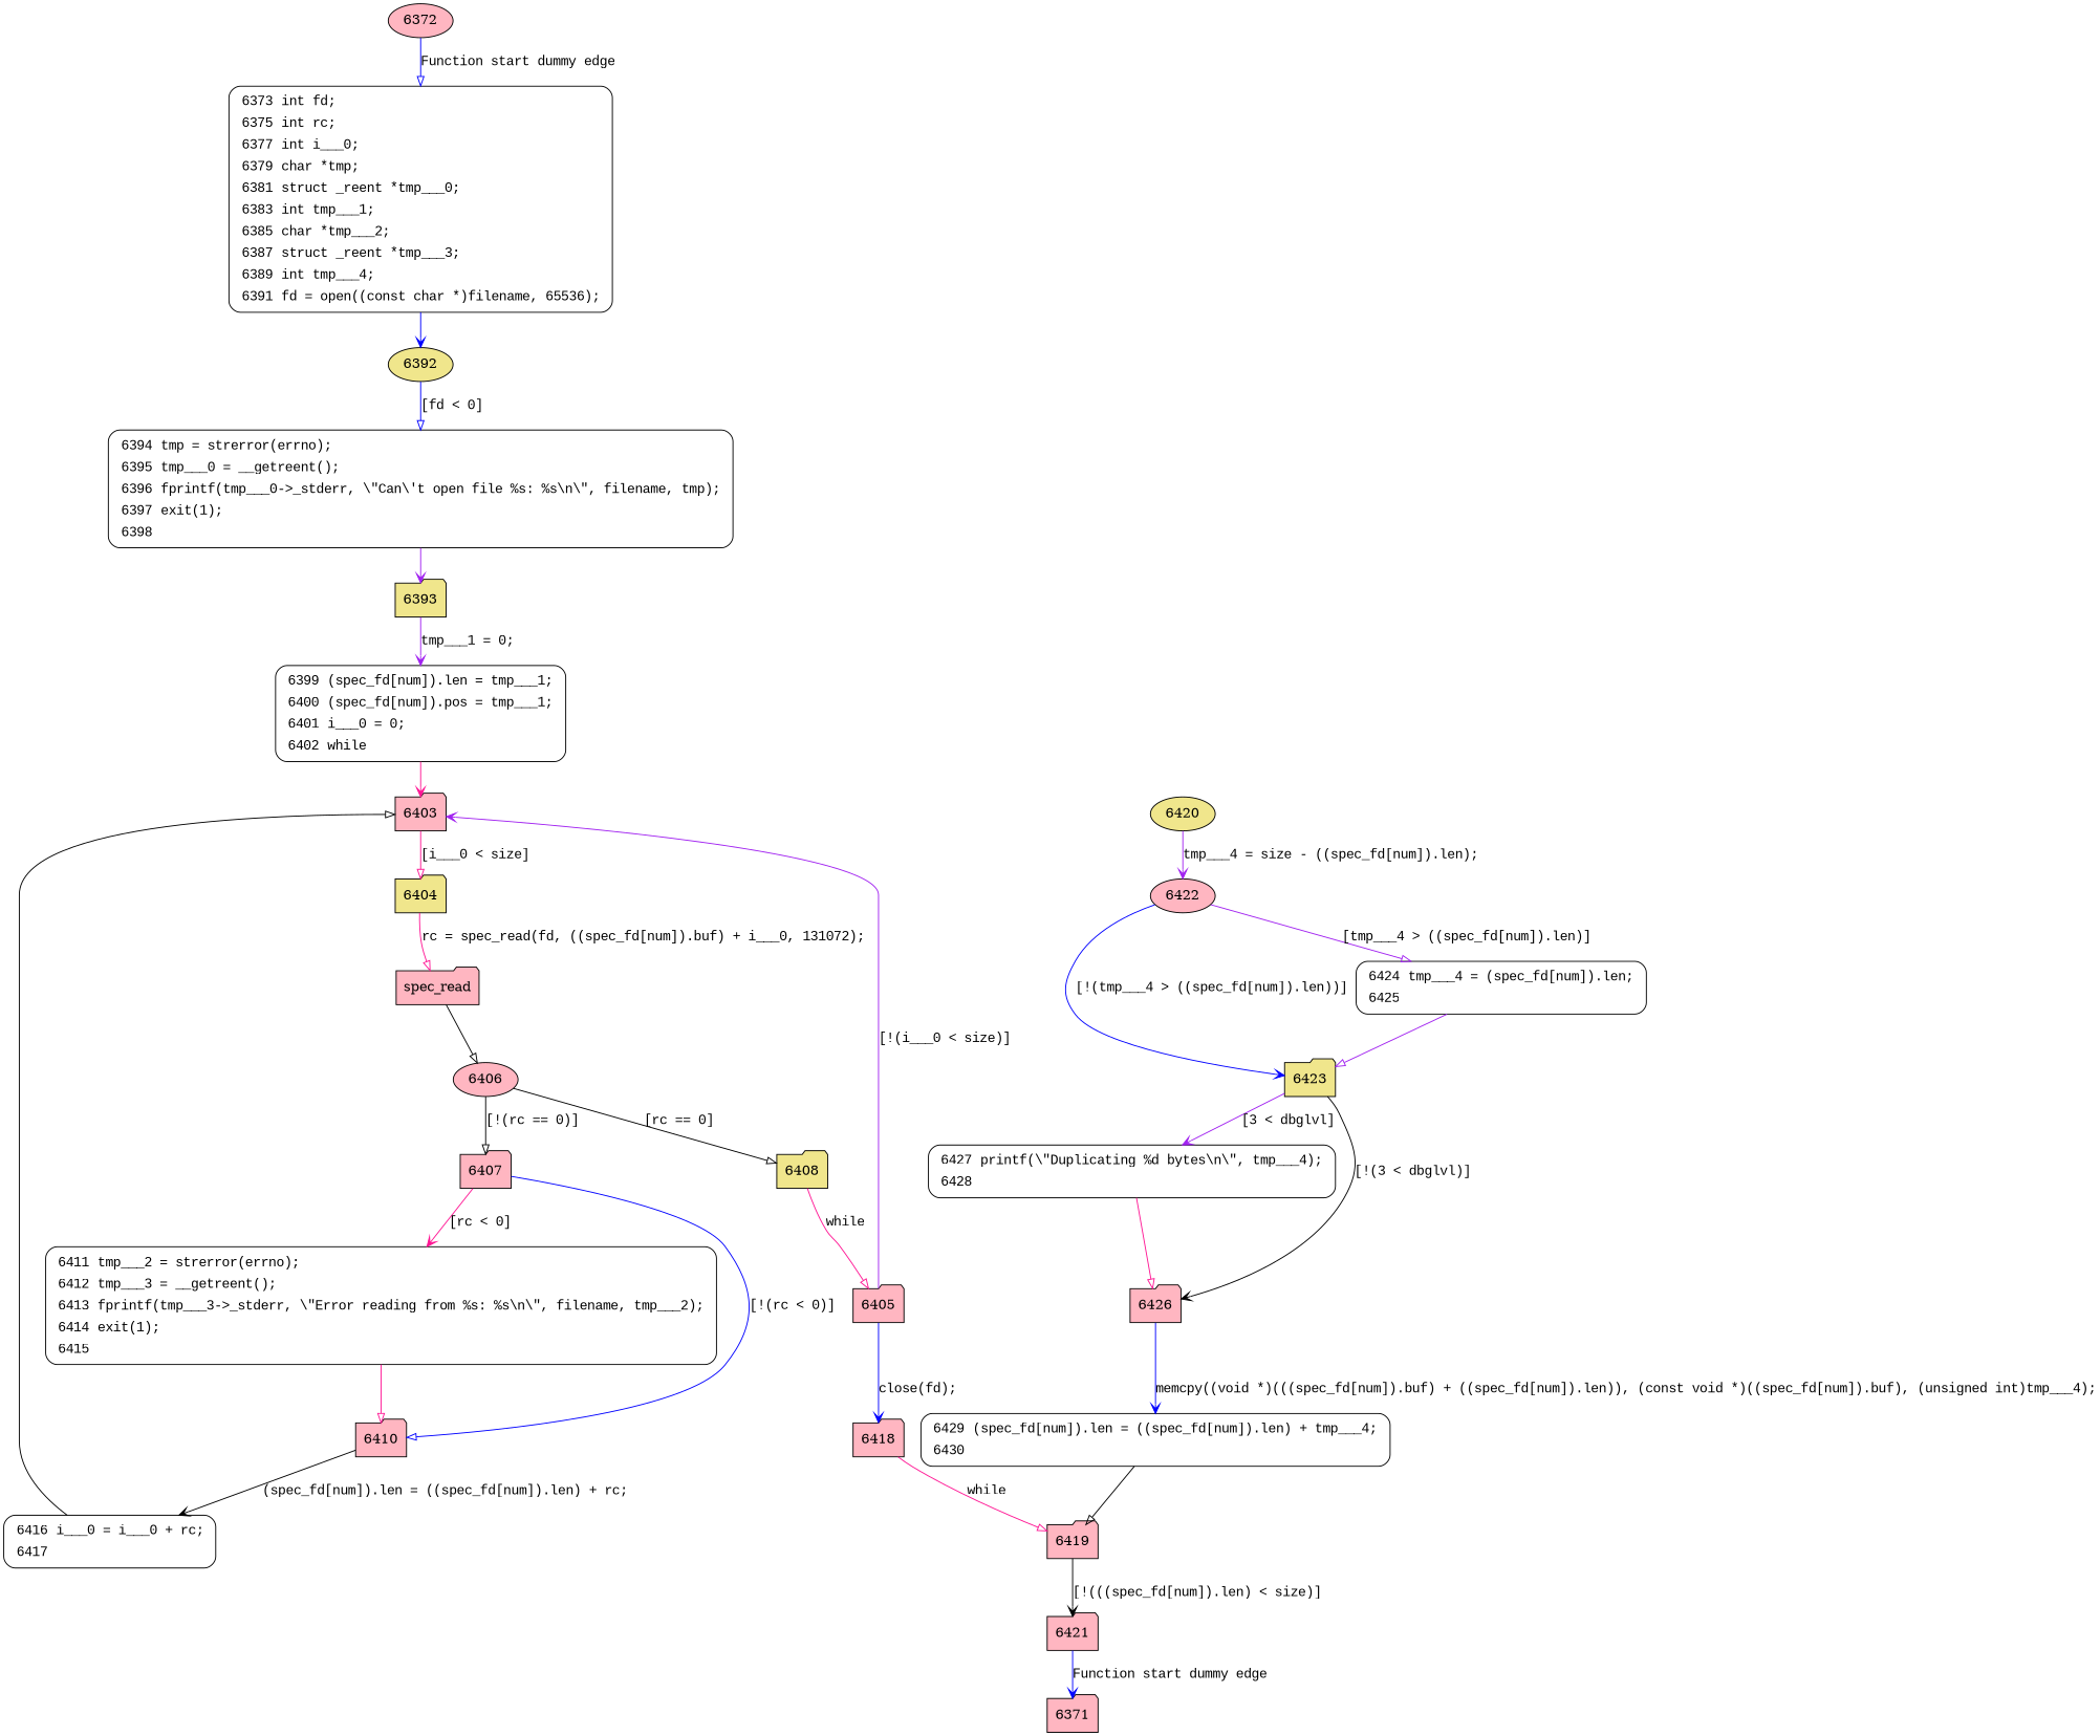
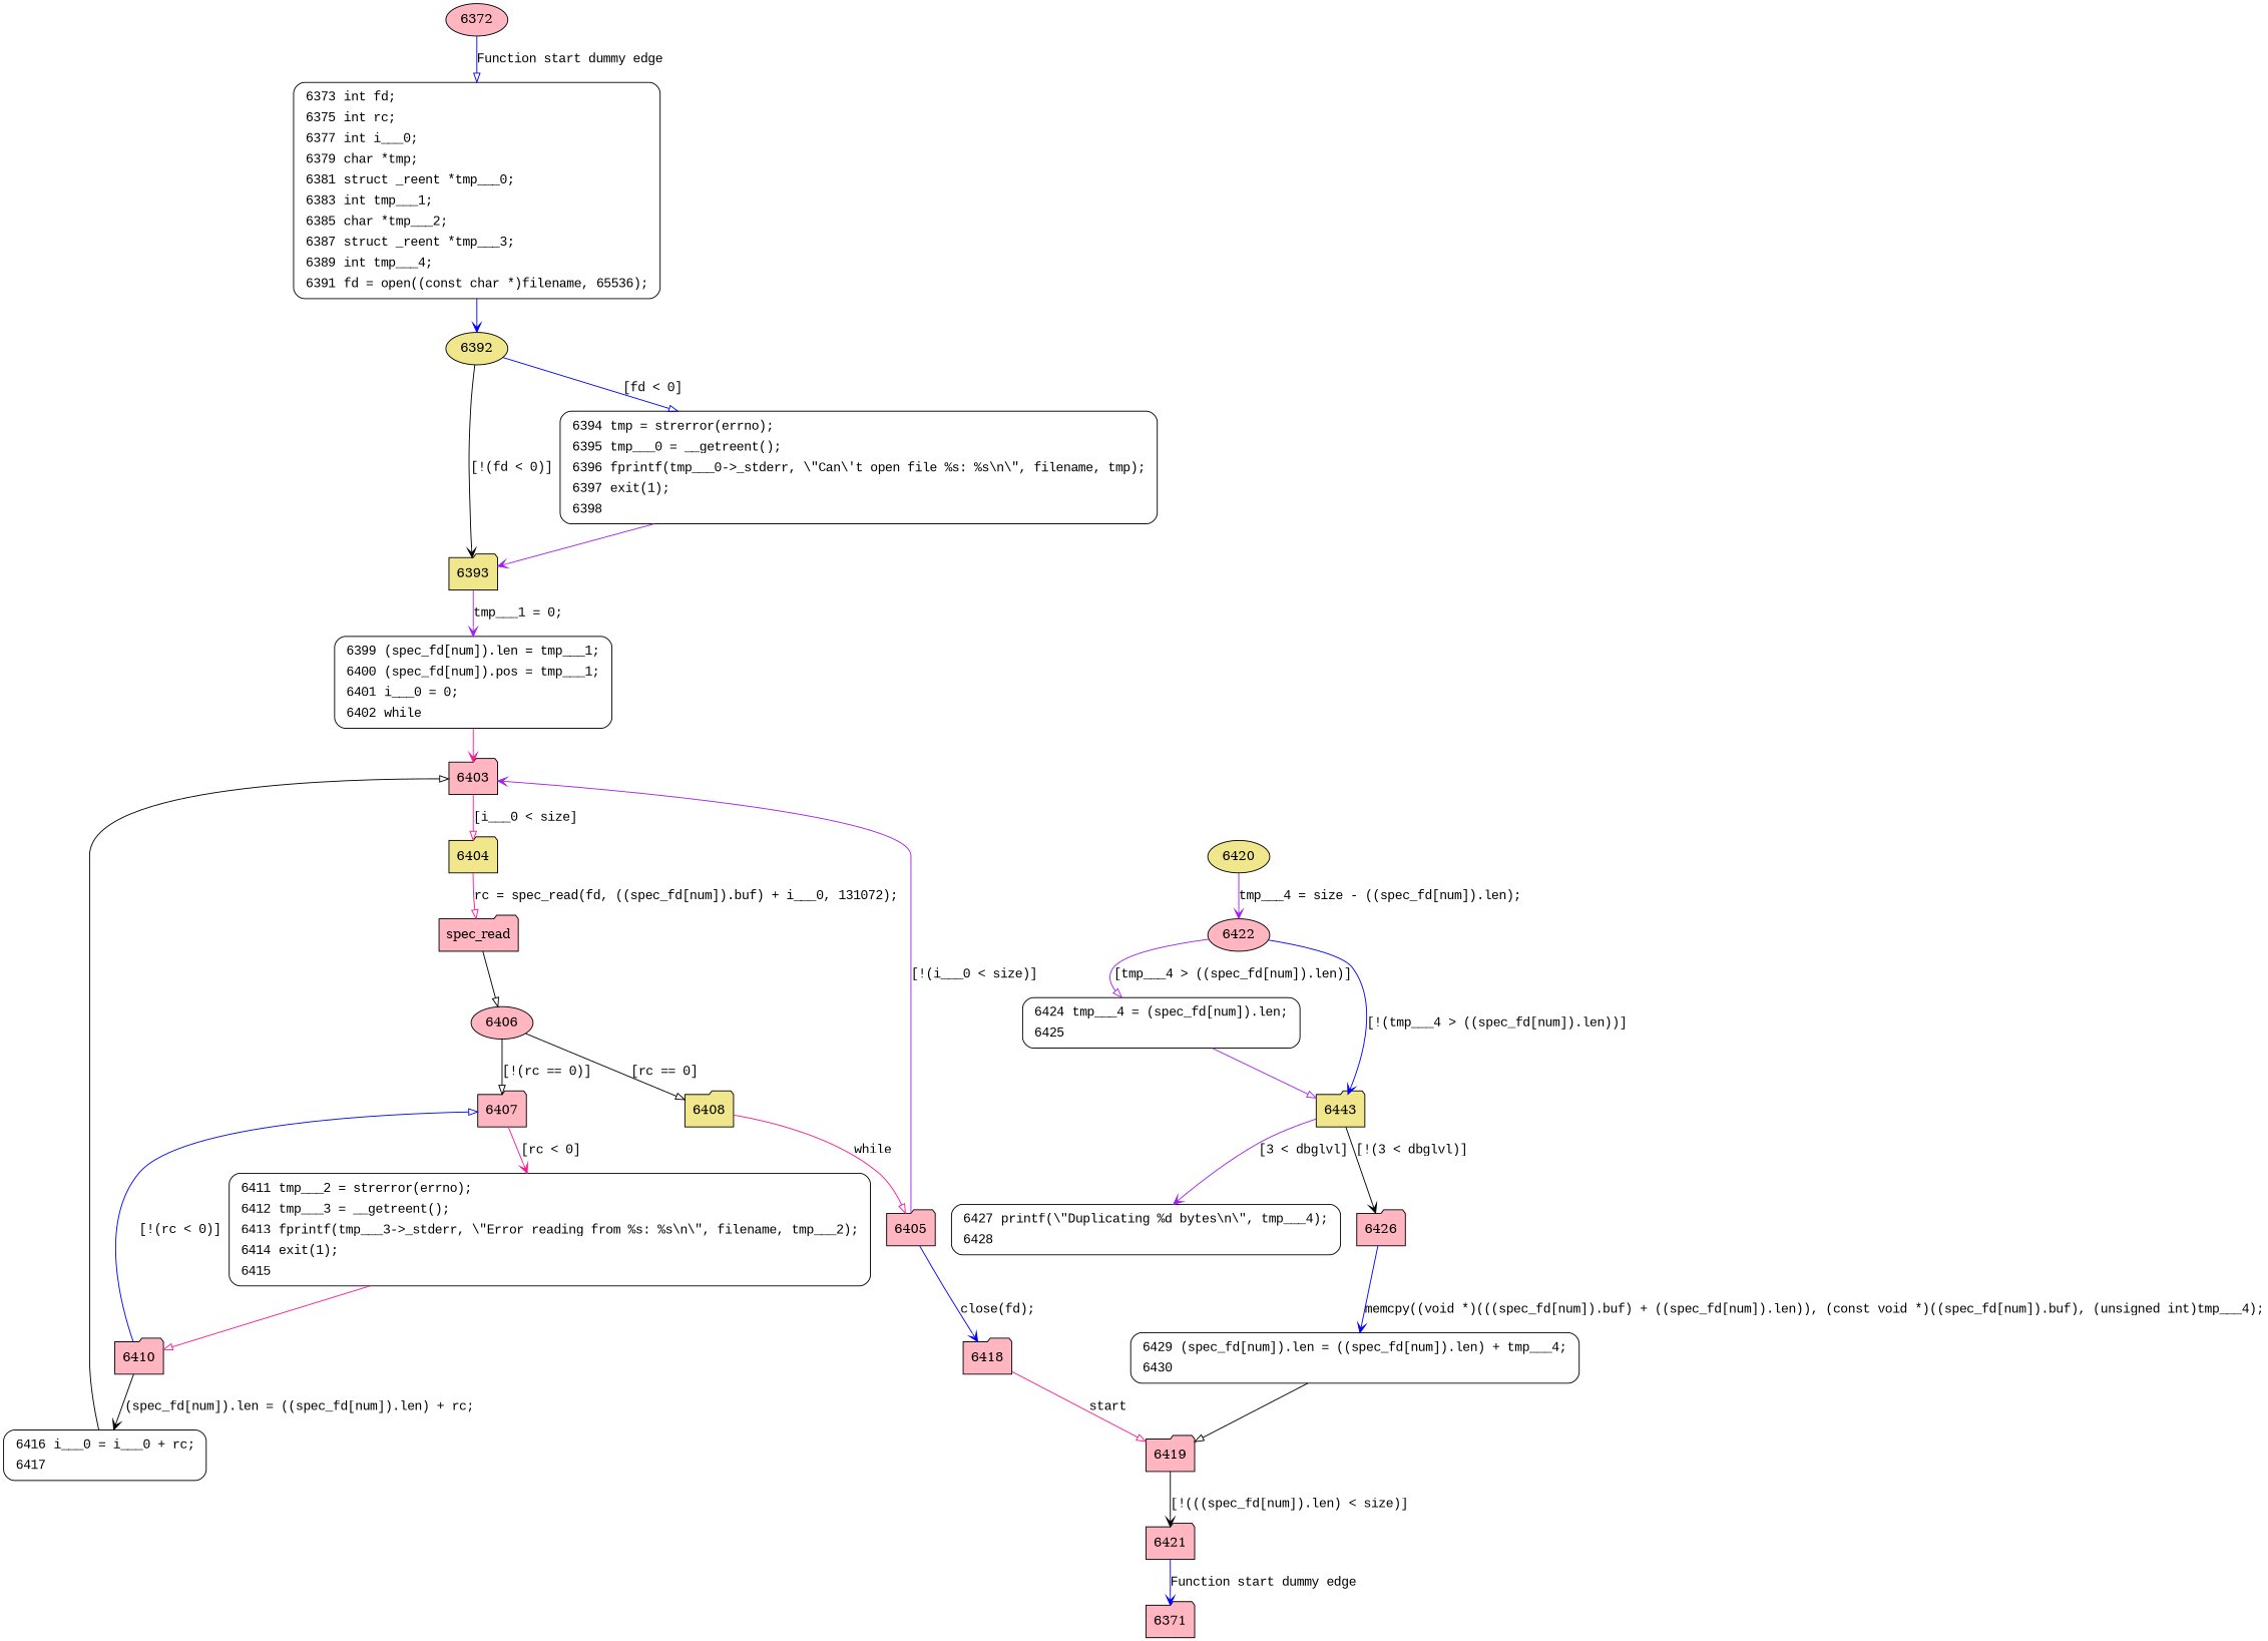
  digraph {
    node [fillcolor=lightpink shape=folder style=filled]
    edge [arrowhead=onormal color=black fontname="Courier New"]
    6372 [shape=ellipse]
    n2 [fillcolor=white fontname="Courier New" label=<<table border="0" cellborder="0" cellpadding="3" bgcolor="white"><tr><td align="right">6373</td><td align="left">int fd;</td></tr><tr><td align="right">6375</td><td align="left">int rc;</td></tr><tr><td align="right">6377</td><td align="left">int i___0;</td></tr><tr><td align="right">6379</td><td align="left">char *tmp;</td></tr><tr><td align="right">6381</td><td align="left">struct _reent *tmp___0;</td></tr><tr><td align="right">6383</td><td align="left">int tmp___1;</td></tr><tr><td align="right">6385</td><td align="left">char *tmp___2;</td></tr><tr><td align="right">6387</td><td align="left">struct _reent *tmp___3;</td></tr><tr><td align="right">6389</td><td align="left">int tmp___4;</td></tr><tr><td align="right">6391</td><td align="left">fd = open((const char *)filename, 65536);</td></tr></table>> penwidth=1 shape=Mrecord style="filled,bold"]
    6392 [fillcolor=khaki shape=ellipse]
    6393 [fillcolor=khaki]
    n5 [fillcolor=white fontname="Courier New" label=<<table border="0" cellborder="0" cellpadding="3" bgcolor="white"><tr><td align="right">6394</td><td align="left">tmp = strerror(errno);</td></tr><tr><td align="right">6395</td><td align="left">tmp___0 = __getreent();</td></tr><tr><td align="right">6396</td><td align="left">fprintf(tmp___0-&gt;_stderr, \"Can\'t open file %s: %s\n\", filename, tmp);</td></tr><tr><td align="right">6397</td><td align="left">exit(1);</td></tr><tr><td align="right">6398</td><td align="left"></td></tr></table>> penwidth=1 shape=Mrecord style="filled,bold"]
    n6 [fillcolor=white fontname="Courier New" label=<<table border="0" cellborder="0" cellpadding="3" bgcolor="white"><tr><td align="right">6399</td><td align="left">(spec_fd[num]).len = tmp___1;</td></tr><tr><td align="right">6400</td><td align="left">(spec_fd[num]).pos = tmp___1;</td></tr><tr><td align="right">6401</td><td align="left">i___0 = 0;</td></tr><tr><td align="right">6402</td><td align="left">while</td></tr></table>> penwidth=1 shape=Mrecord style="filled,bold"]
    6403
    6404 [fillcolor=khaki]
    6405
    6418
    n11 [label=spec_read]
    6419
    6406 [shape=ellipse]
    6407
    6408 [fillcolor=khaki]
    6410
    n17 [fillcolor=white fontname="Courier New" label=<<table border="0" cellborder="0" cellpadding="3" bgcolor="white"><tr><td align="right">6411</td><td align="left">tmp___2 = strerror(errno);</td></tr><tr><td align="right">6412</td><td align="left">tmp___3 = __getreent();</td></tr><tr><td align="right">6413</td><td align="left">fprintf(tmp___3-&gt;_stderr, \"Error reading from %s: %s\n\", filename, tmp___2);</td></tr><tr><td align="right">6414</td><td align="left">exit(1);</td></tr><tr><td align="right">6415</td><td align="left"></td></tr></table>> penwidth=1 shape=Mrecord style="filled,bold"]
    n18 [fillcolor=white fontname="Courier New" label=<<table border="0" cellborder="0" cellpadding="3" bgcolor="white"><tr><td align="right">6416</td><td align="left">i___0 = i___0 + rc;</td></tr><tr><td align="right">6417</td><td align="left"></td></tr></table>> penwidth=1 shape=Mrecord style="filled,bold"]
    6421
    6371
    6420 [fillcolor=khaki shape=ellipse]
    6422 [shape=ellipse]
-   6423 [fillcolor=khaki]
+   6423 [fillcolor=khaki label=6443]
    n24 [fillcolor=white fontname="Courier New" label=<<table border="0" cellborder="0" cellpadding="3" bgcolor="white"><tr><td align="right">6424</td><td align="left">tmp___4 = (spec_fd[num]).len;</td></tr><tr><td align="right">6425</td><td align="left"></td></tr></table>> penwidth=1 shape=Mrecord style="filled,bold"]
    6426
    n26 [fillcolor=white fontname="Courier New" label=<<table border="0" cellborder="0" cellpadding="3" bgcolor="white"><tr><td align="right">6427</td><td align="left">printf(\"Duplicating %d bytes\n\", tmp___4);</td></tr><tr><td align="right">6428</td><td align="left"></td></tr></table>> penwidth=1 shape=Mrecord style="filled,bold"]
    n27 [fillcolor=white fontname="Courier New" label=<<table border="0" cellborder="0" cellpadding="3" bgcolor="white"><tr><td align="right">6429</td><td align="left">(spec_fd[num]).len = ((spec_fd[num]).len) + tmp___4;</td></tr><tr><td align="right">6430</td><td align="left"></td></tr></table>> penwidth=1 shape=Mrecord style="filled,bold"]
    6372 -> n2 [color=blue label="Function start dummy edge"]
    n2 -> 6392 [arrowhead=vee color=blue fontname=""]
+   6392 -> 6393 [arrowhead=vee label="[!(fd < 0)]"]
    6392 -> n5 [color=blue label="[fd < 0]"]
    6393 -> n6 [arrowhead=vee color=purple label="tmp___1 = 0;"]
    n5 -> 6393 [arrowhead=vee color=purple fontname=""]
    n6 -> 6403 [arrowhead=vee color=deeppink fontname=""]
    6403 -> 6404 [color=deeppink label="[i___0 < size]"]
    6404 -> n11 [color=deeppink label="rc = spec_read(fd, ((spec_fd[num]).buf) + i___0, 131072);"]
    6405 -> 6403 [arrowhead=vee color=purple label="[!(i___0 < size)]"]
    6405 -> 6418 [arrowhead=vee color=blue label="close(fd);"]
-   6418 -> 6419 [color=deeppink label=while]
+   6418 -> 6419 [color=deeppink label=start]
    n11 -> 6406
    6419 -> 6421 [arrowhead=vee label="[!(((spec_fd[num]).len) < size)]"]
    6406 -> 6407 [label="[!(rc == 0)]"]
    6406 -> 6408 [label="[rc == 0]"]
-   6407 -> 6410 [color=blue label="[!(rc < 0)]"]
+   6410 -> 6407 [color=blue label="[!(rc < 0)]"]
    6407 -> n17 [arrowhead=vee color=deeppink label="[rc < 0]"]
    6408 -> 6405 [color=deeppink label=while]
    6410 -> n18 [arrowhead=vee label="(spec_fd[num]).len = ((spec_fd[num]).len) + rc;"]
    n17 -> 6410 [color=deeppink fontname=""]
    n18 -> 6403 [fontname=""]
    6421 -> 6371 [arrowhead=vee color=blue label="Function start dummy edge"]
    6420 -> 6422 [arrowhead=vee color=purple label="tmp___4 = size - ((spec_fd[num]).len);"]
    6422 -> 6423 [arrowhead=vee color=blue label="[!(tmp___4 > ((spec_fd[num]).len))]"]
    6422 -> n24 [color=purple label="[tmp___4 > ((spec_fd[num]).len)]"]
    6423 -> 6426 [arrowhead=vee label="[!(3 < dbglvl)]"]
    6423 -> n26 [arrowhead=vee color=purple label="[3 < dbglvl]"]
    n24 -> 6423 [color=purple fontname=""]
    6426 -> n27 [arrowhead=vee color=blue label="memcpy((void *)(((spec_fd[num]).buf) + ((spec_fd[num]).len)), (const void *)((spec_fd[num]).buf), (unsigned int)tmp___4);"]
-   n26 -> 6426 [color=deeppink fontname=""]
    n27 -> 6419 [fontname=""]
  }
